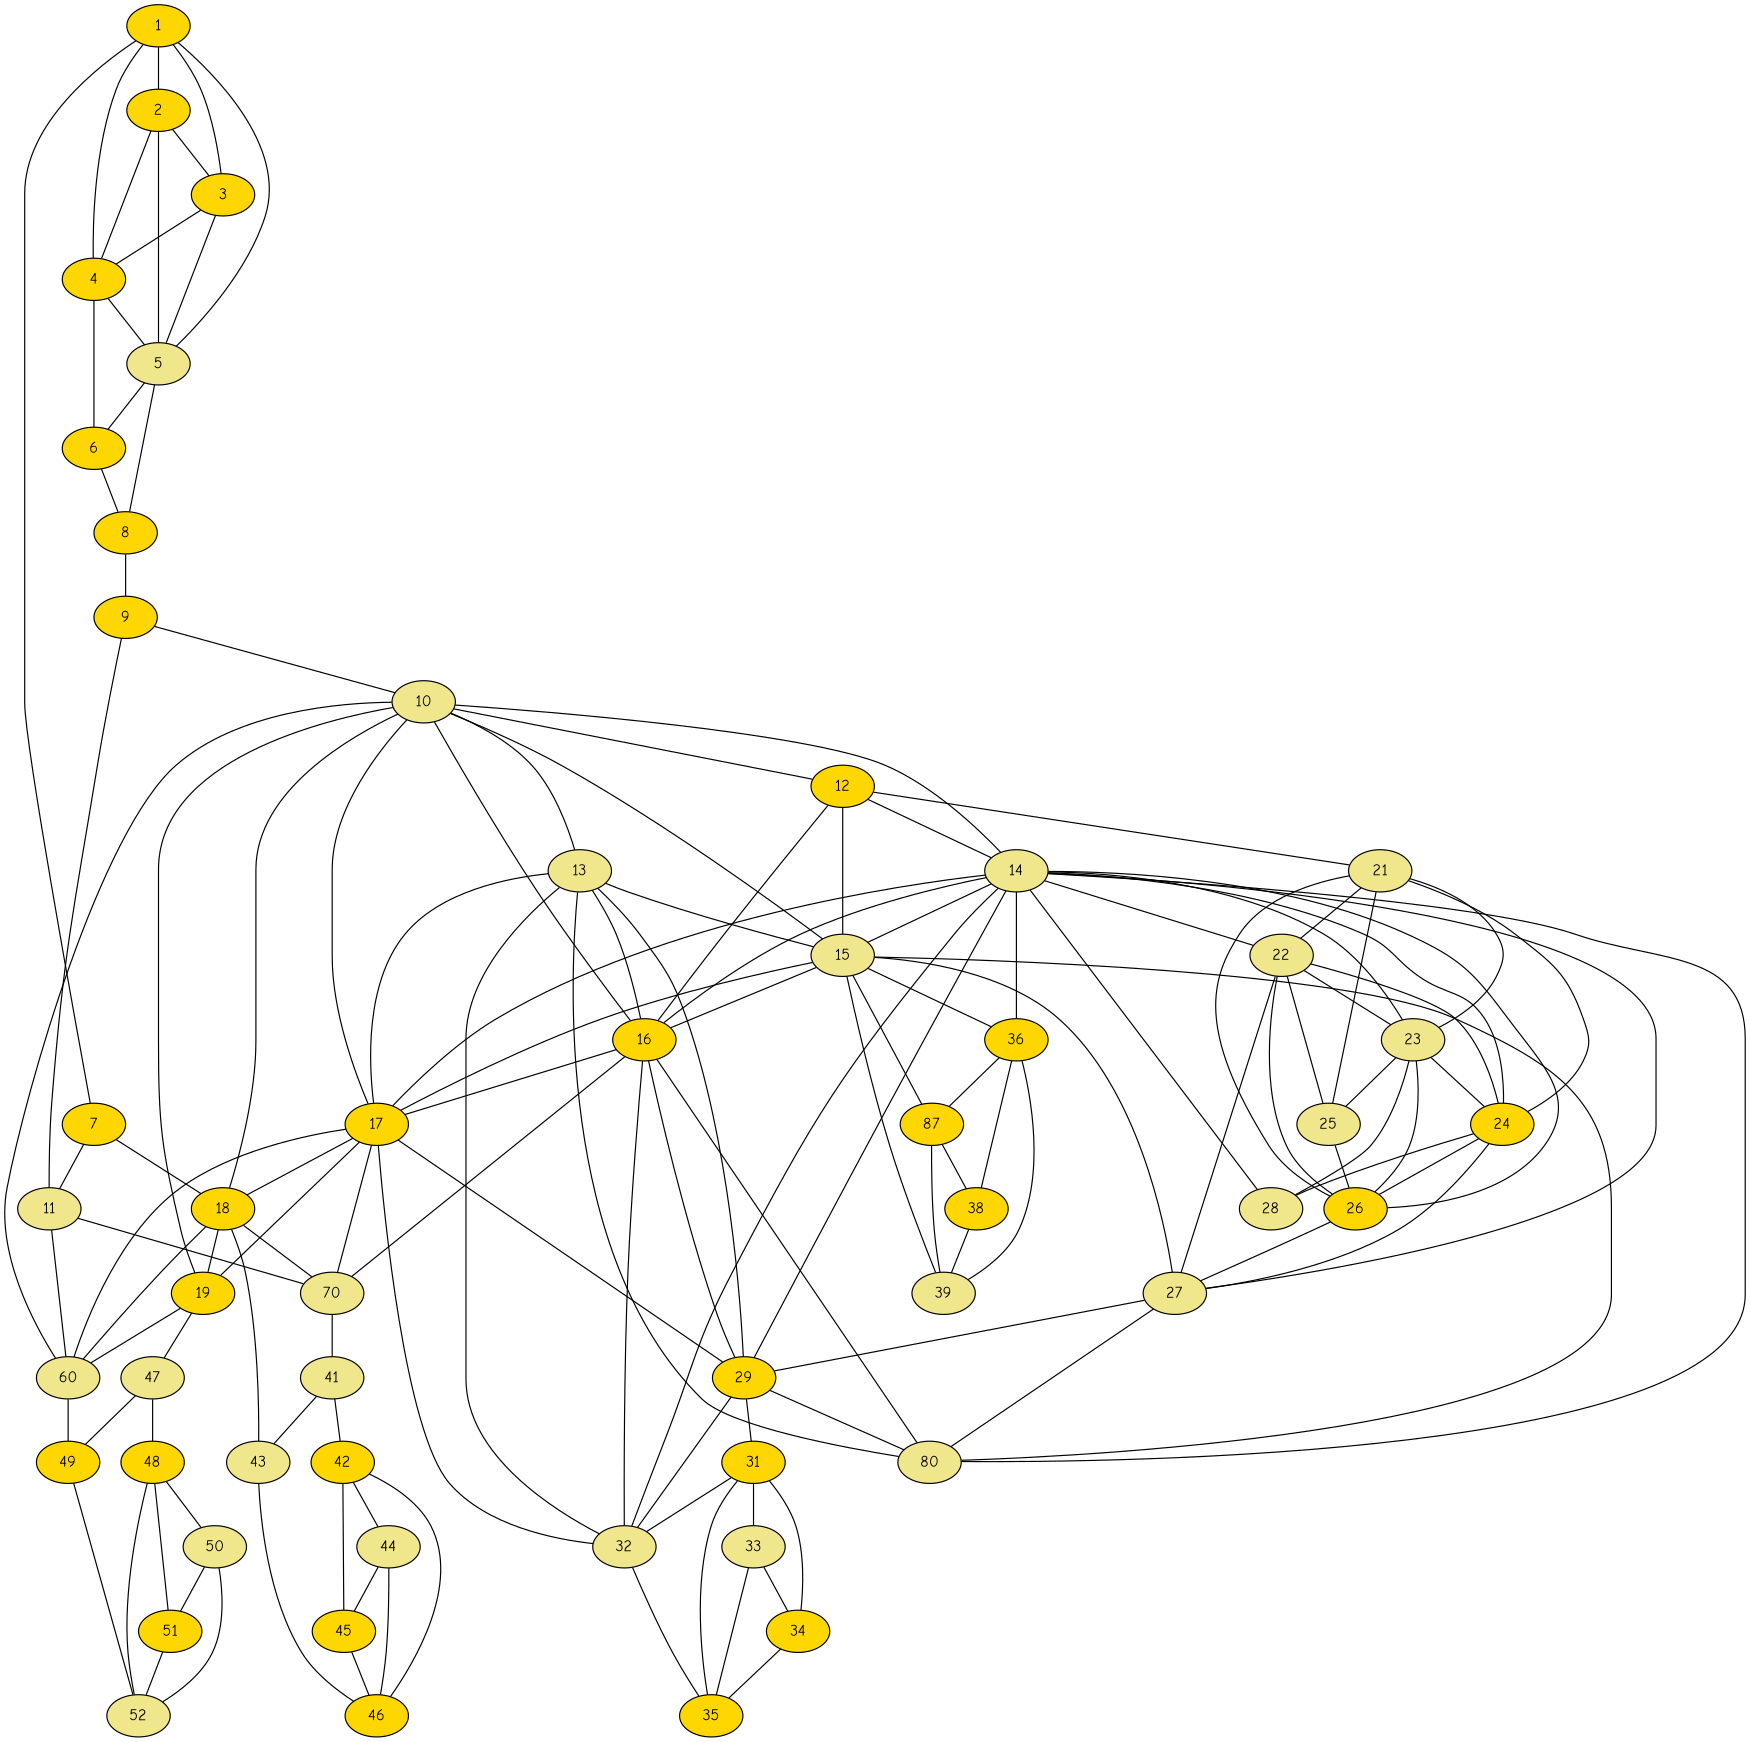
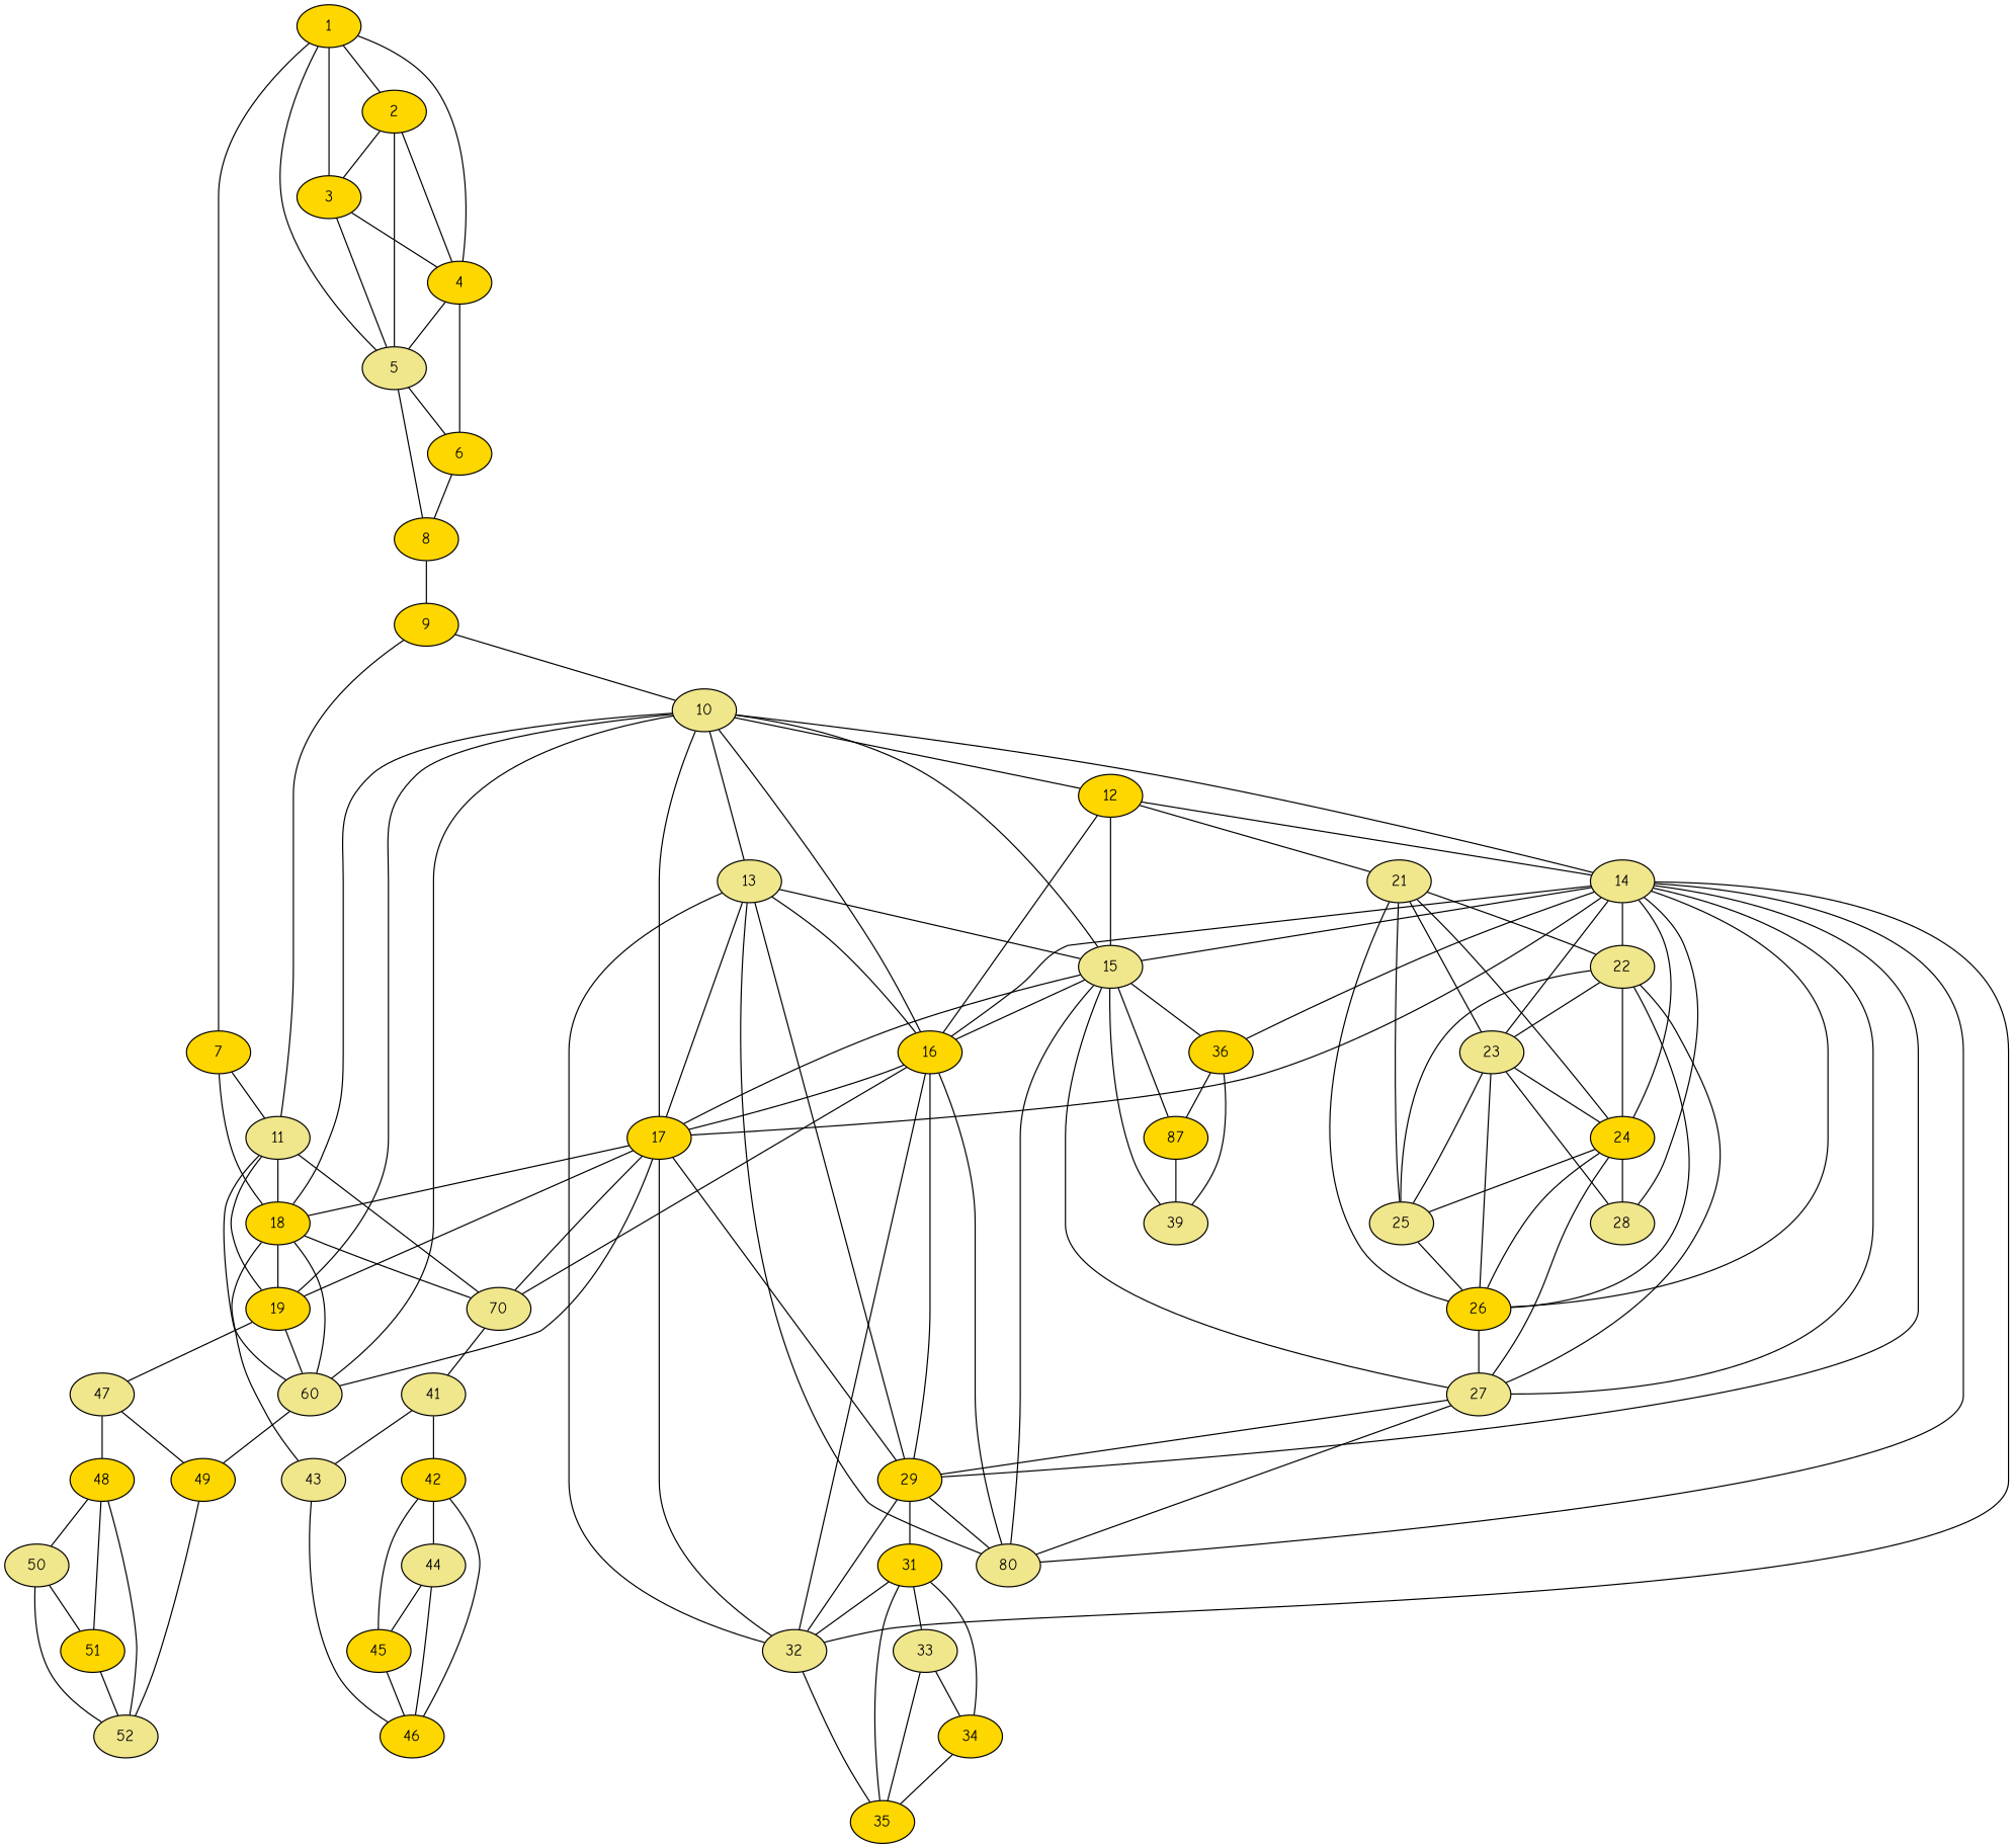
  graph {
    fontname="Comic Neue"
    node [fillcolor=gold fontname="Comic Neue" style=filled]
    edge [fontname="Comic Neue"]
    1
    2
    3
    4
    5 [fillcolor=khaki]
    7
    6
    8
    11 [fillcolor=khaki]
    18
    9
    19
    n13 [fillcolor=khaki label=60]
    n14 [fillcolor=khaki label=70]
    43 [fillcolor=khaki]
    10 [fillcolor=khaki]
    12
    13 [fillcolor=khaki]
    14 [fillcolor=khaki]
    15 [fillcolor=khaki]
    16
    17
    21 [fillcolor=khaki]
    29
    n25 [fillcolor=khaki label=80]
    32 [fillcolor=khaki]
    22 [fillcolor=khaki]
    23 [fillcolor=khaki]
    24
    26
    27 [fillcolor=khaki]
    28 [fillcolor=khaki]
    36
    n34 [label=87]
    39 [fillcolor=khaki]
    47 [fillcolor=khaki]
    49
    41 [fillcolor=khaki]
    25 [fillcolor=khaki]
    31
    35
-   38
    46
    48
    52 [fillcolor=khaki]
    33 [fillcolor=khaki]
    34
    42
    44 [fillcolor=khaki]
    45
    50 [fillcolor=khaki]
    51
    1 -- 2
    1 -- 3
    1 -- 4
    1 -- 5
    1 -- 7
    2 -- 3
    2 -- 4
    2 -- 5
    3 -- 4
    3 -- 5
    4 -- 5
    4 -- 6
    5 -- 6
    5 -- 8
    7 -- 11
    7 -- 18
    6 -- 8
    8 -- 9
+   11 -- 18
+   11 -- 19
    11 -- n13
    11 -- n14
    18 -- 19
    18 -- n13
    18 -- n14
    18 -- 43
    9 -- 11
    9 -- 10
    19 -- n13
    19 -- 47
    n13 -- 49
    n14 -- 41
    43 -- 46
    10 -- 18
    10 -- 19
    10 -- n13
    10 -- 12
    10 -- 13
    10 -- 14
    10 -- 15
    10 -- 16
    10 -- 17
    12 -- 14
    12 -- 15
    12 -- 16
    12 -- 21
    13 -- 15
    13 -- 16
    13 -- 17
    13 -- 29
    13 -- n25
    13 -- 32
    14 -- 15
    14 -- 16
    14 -- 17
    14 -- 29
    14 -- n25
    14 -- 32
    14 -- 22
    14 -- 23
    14 -- 24
    14 -- 26
    14 -- 27
    14 -- 28
    14 -- 36
    15 -- 16
    15 -- 17
    15 -- n25
    15 -- 27
    15 -- 36
    15 -- n34
    15 -- 39
    16 -- n14
    16 -- 17
    16 -- 29
    16 -- n25
    16 -- 32
    17 -- 18
    17 -- 19
    17 -- n13
    17 -- n14
    17 -- 29
    17 -- 32
    21 -- 22
    21 -- 23
    21 -- 24
    21 -- 26
    21 -- 25
    29 -- n25
    29 -- 32
    29 -- 31
    32 -- 35
    22 -- 23
    22 -- 24
    22 -- 26
    22 -- 27
    22 -- 25
    23 -- 24
    23 -- 26
    23 -- 28
    23 -- 25
    24 -- 26
    24 -- 27
    24 -- 28
+   24 -- 25
    26 -- 27
    27 -- 29
    27 -- n25
    36 -- n34
    36 -- 39
-   36 -- 38
    n34 -- 39
-   n34 -- 38
    47 -- 49
    47 -- 48
    49 -- 52
    41 -- 43
    41 -- 42
    25 -- 26
    31 -- 32
    31 -- 35
    31 -- 33
    31 -- 34
-   38 -- 39
    48 -- 52
    48 -- 50
    48 -- 51
    33 -- 35
    33 -- 34
    34 -- 35
    42 -- 46
    42 -- 44
    42 -- 45
    44 -- 46
    44 -- 45
    45 -- 46
    50 -- 52
    50 -- 51
    51 -- 52
  }
